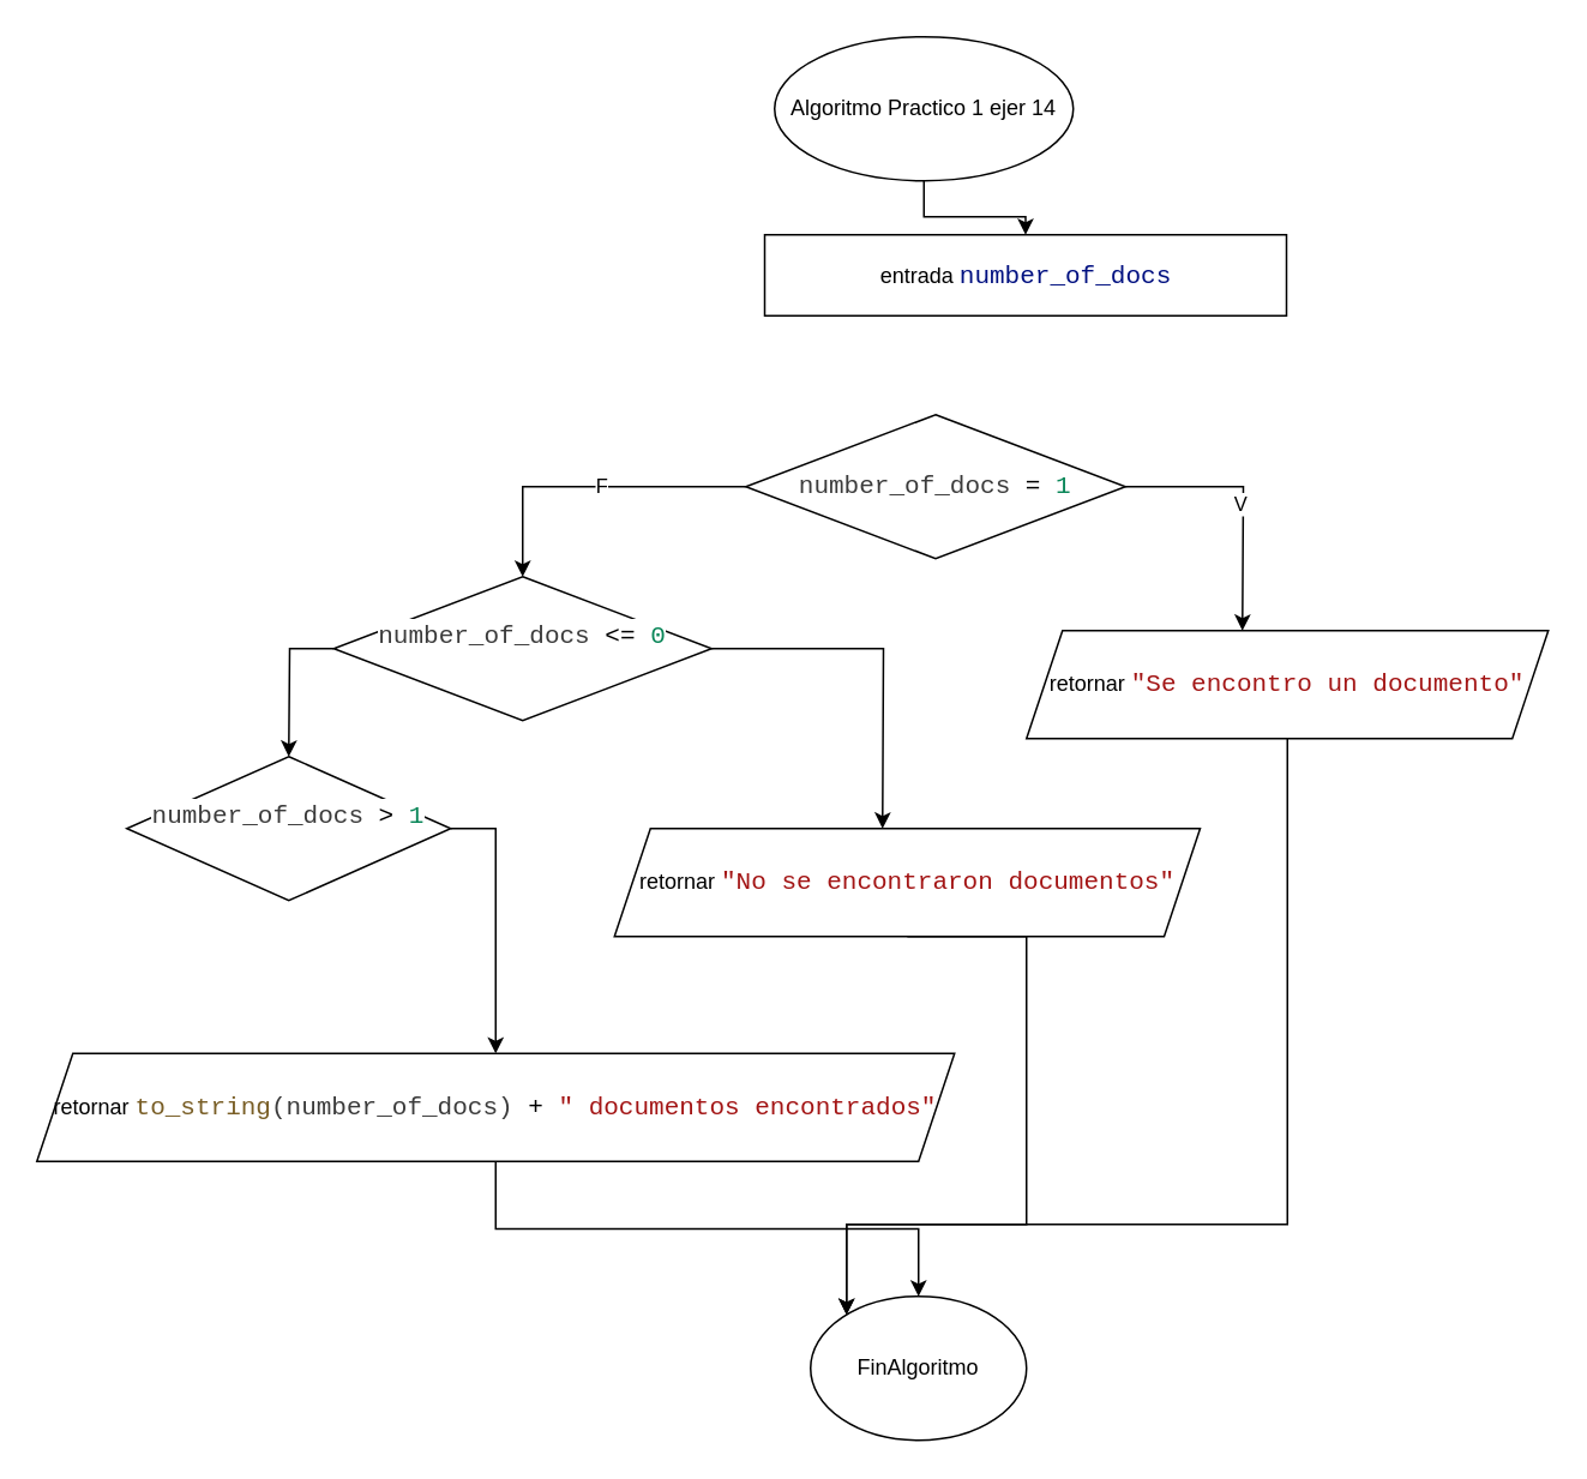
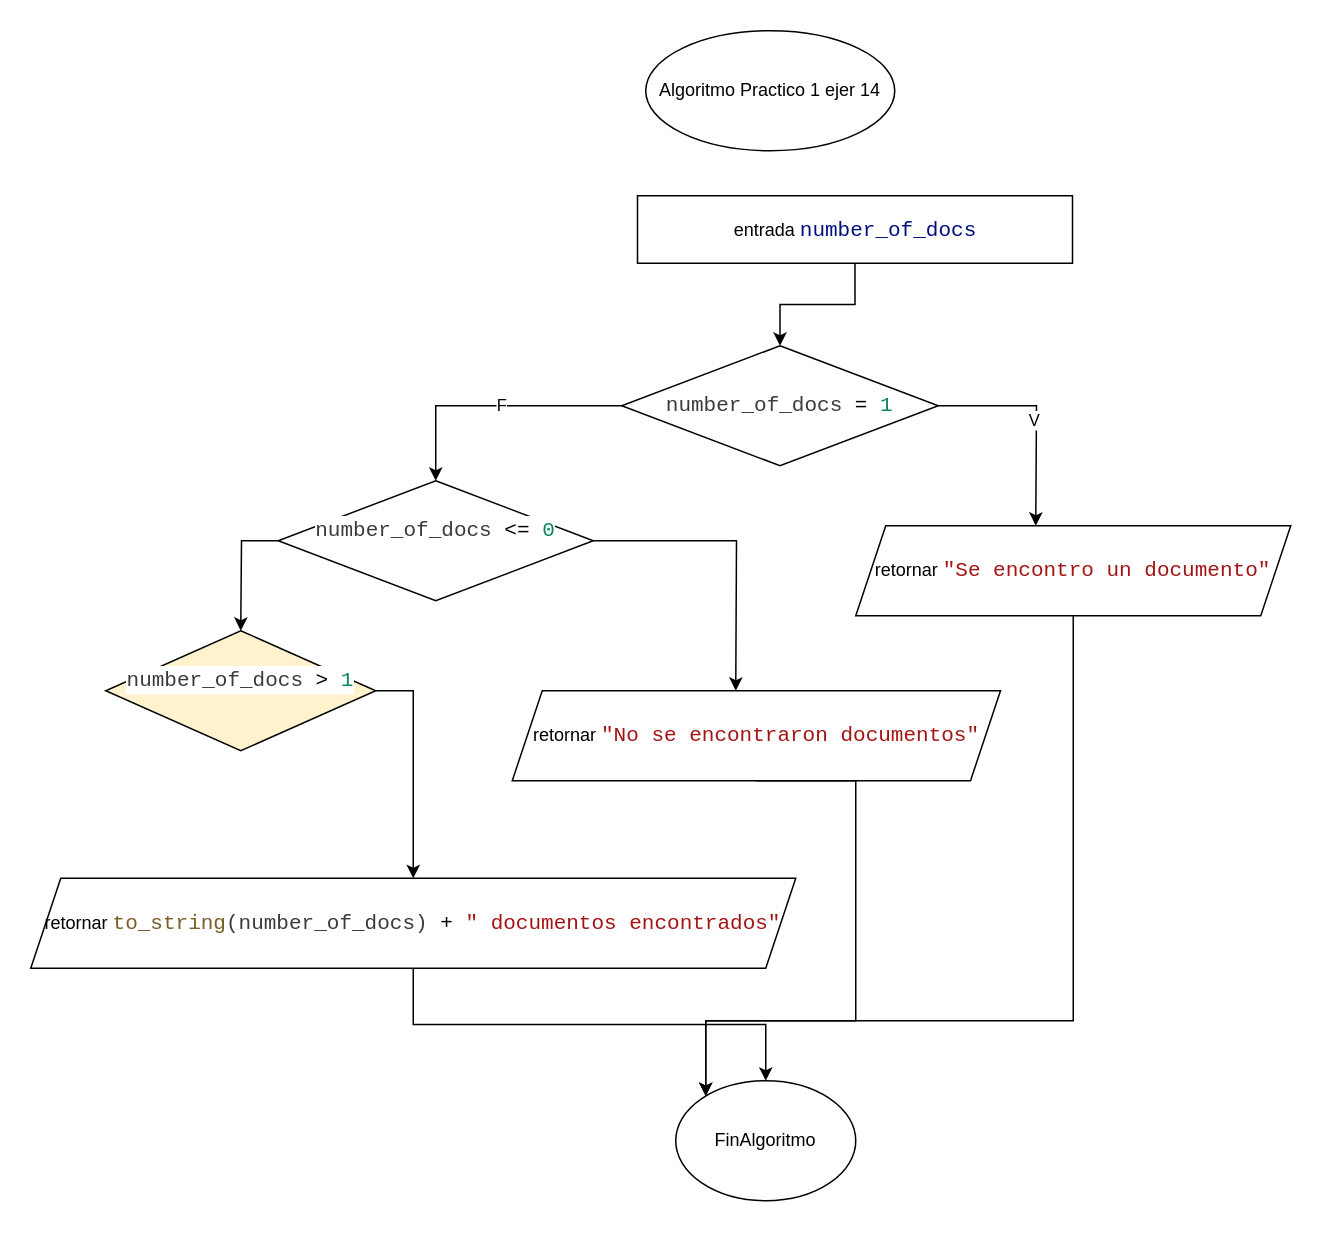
  <mxCell id="0" />
  <mxCell id="1" parent="0" />
- <mxCell id="2" style="edgeStyle=orthogonalEdgeStyle;rounded=0;orthogonalLoop=1;jettySize=auto;html=1;exitX=0.5;exitY=1;exitDx=0;exitDy=0;entryX=0.5;entryY=0;entryDx=0;entryDy=0;" edge="1" parent="1" source="3" target="5"><mxGeometry relative="1" as="geometry" /></mxCell>
  <mxCell id="3" value="Algoritmo Practico 1 ejer 14" style="ellipse;whiteSpace=wrap;html=1;" vertex="1" parent="1"><mxGeometry x="430" y="20" width="166" height="80" as="geometry" /></mxCell>
+ <mxCell id="4" style="edgeStyle=orthogonalEdgeStyle;rounded=0;orthogonalLoop=1;jettySize=auto;html=1;exitX=0.5;exitY=1;exitDx=0;exitDy=0;entryX=0.5;entryY=0;entryDx=0;entryDy=0;" edge="1" parent="1" source="5" target="10"><mxGeometry relative="1" as="geometry" /></mxCell>
  <mxCell id="5" value="entrada&amp;nbsp;&lt;span style=&quot;color: rgb(0, 16, 128); background-color: rgb(255, 255, 255); font-family: Consolas, &amp;quot;Courier New&amp;quot;, monospace; font-size: 14px; white-space: pre;&quot;&gt;number_of_docs&lt;/span&gt;" style="rounded=0;whiteSpace=wrap;html=1;" vertex="1" parent="1"><mxGeometry x="424.5" y="130" width="290" height="45" as="geometry" /></mxCell>
  <mxCell id="6" style="edgeStyle=orthogonalEdgeStyle;rounded=0;orthogonalLoop=1;jettySize=auto;html=1;exitX=1;exitY=0.5;exitDx=0;exitDy=0;" edge="1" parent="1" source="10"><mxGeometry relative="1" as="geometry"><mxPoint x="690" y="350" as="targetPoint" /></mxGeometry></mxCell>
  <mxCell id="7" value="V" style="edgeLabel;html=1;align=center;verticalAlign=middle;resizable=0;points=[];" vertex="1" connectable="0" parent="6"><mxGeometry x="0.026" y="-2" relative="1" as="geometry"><mxPoint as="offset" /></mxGeometry></mxCell>
  <mxCell id="8" style="edgeStyle=orthogonalEdgeStyle;rounded=0;orthogonalLoop=1;jettySize=auto;html=1;exitX=0;exitY=0.5;exitDx=0;exitDy=0;" edge="1" parent="1" source="10" target="15"><mxGeometry relative="1" as="geometry"><mxPoint x="330" y="350" as="targetPoint" /></mxGeometry></mxCell>
  <mxCell id="9" value="F" style="edgeLabel;html=1;align=center;verticalAlign=middle;resizable=0;points=[];" vertex="1" connectable="0" parent="8"><mxGeometry x="-0.072" y="-1" relative="1" as="geometry"><mxPoint as="offset" /></mxGeometry></mxCell>
  <mxCell id="10" value="&lt;br&gt;&lt;div style=&quot;color: #3b3b3b;background-color: #ffffff;font-family: Consolas, 'Courier New', monospace;font-weight: normal;font-size: 14px;line-height: 19px;white-space: pre;&quot;&gt;&lt;div&gt;&lt;span style=&quot;color: #3b3b3b;&quot;&gt;number_of_docs &lt;/span&gt;&lt;span style=&quot;color: #000000;&quot;&gt;=&lt;/span&gt;&lt;span style=&quot;color: #3b3b3b;&quot;&gt; &lt;/span&gt;&lt;span style=&quot;color: #098658;&quot;&gt;1&lt;/span&gt;&lt;/div&gt;&lt;/div&gt;&lt;div&gt;&lt;br/&gt;&lt;/div&gt;" style="rhombus;whiteSpace=wrap;html=1;" vertex="1" parent="1"><mxGeometry x="414" y="230" width="211" height="80" as="geometry" /></mxCell>
  <mxCell id="11" style="edgeStyle=orthogonalEdgeStyle;rounded=0;orthogonalLoop=1;jettySize=auto;html=1;exitX=0.5;exitY=1;exitDx=0;exitDy=0;" edge="1" parent="1" source="12" target="22"><mxGeometry relative="1" as="geometry"><Array as="points"><mxPoint x="715" y="680" /><mxPoint x="470" y="680" /></Array></mxGeometry></mxCell>
  <mxCell id="12" value="retornar&amp;nbsp;&lt;span style=&quot;color: rgb(163, 21, 21); background-color: rgb(255, 255, 255); font-family: Consolas, &amp;quot;Courier New&amp;quot;, monospace; font-size: 14px; white-space: pre;&quot;&gt;&quot;Se encontro un documento&quot;&lt;/span&gt;" style="shape=parallelogram;perimeter=parallelogramPerimeter;whiteSpace=wrap;html=1;fixedSize=1;" vertex="1" parent="1"><mxGeometry x="570" y="350" width="290" height="60" as="geometry" /></mxCell>
  <mxCell id="13" style="edgeStyle=orthogonalEdgeStyle;rounded=0;orthogonalLoop=1;jettySize=auto;html=1;exitX=1;exitY=0.5;exitDx=0;exitDy=0;" edge="1" parent="1" source="15"><mxGeometry relative="1" as="geometry"><mxPoint x="490" y="460" as="targetPoint" /></mxGeometry></mxCell>
  <mxCell id="14" style="edgeStyle=orthogonalEdgeStyle;rounded=0;orthogonalLoop=1;jettySize=auto;html=1;exitX=0;exitY=0.5;exitDx=0;exitDy=0;" edge="1" parent="1" source="15"><mxGeometry relative="1" as="geometry"><mxPoint x="160" y="420" as="targetPoint" /></mxGeometry></mxCell>
  <mxCell id="15" value="&#10;&lt;div style=&quot;color: #3b3b3b;background-color: #ffffff;font-family: Consolas, 'Courier New', monospace;font-weight: normal;font-size: 14px;line-height: 19px;white-space: pre;&quot;&gt;&lt;div&gt;&lt;span style=&quot;color: #3b3b3b;&quot;&gt;number_of_docs &lt;/span&gt;&lt;span style=&quot;color: #000000;&quot;&gt;&amp;lt;=&lt;/span&gt;&lt;span style=&quot;color: #3b3b3b;&quot;&gt; &lt;/span&gt;&lt;span style=&quot;color: #098658;&quot;&gt;0&lt;/span&gt;&lt;/div&gt;&lt;/div&gt;&#10;&#10;" style="rhombus;whiteSpace=wrap;html=1;" vertex="1" parent="1"><mxGeometry x="185" y="320" width="210" height="80" as="geometry" /></mxCell>
  <mxCell id="16" style="edgeStyle=orthogonalEdgeStyle;rounded=0;orthogonalLoop=1;jettySize=auto;html=1;exitX=0.5;exitY=1;exitDx=0;exitDy=0;" edge="1" parent="1" source="17" target="22"><mxGeometry relative="1" as="geometry"><Array as="points"><mxPoint x="570" y="520" /><mxPoint x="570" y="680" /><mxPoint x="470" y="680" /></Array></mxGeometry></mxCell>
  <mxCell id="17" value="retornar&amp;nbsp;&lt;span style=&quot;color: rgb(163, 21, 21); background-color: rgb(255, 255, 255); font-family: Consolas, &amp;quot;Courier New&amp;quot;, monospace; font-size: 14px; white-space: pre;&quot;&gt;&quot;No se encontraron documentos&quot;&lt;/span&gt;" style="shape=parallelogram;perimeter=parallelogramPerimeter;whiteSpace=wrap;html=1;fixedSize=1;" vertex="1" parent="1"><mxGeometry x="341" y="460" width="325.5" height="60" as="geometry" /></mxCell>
  <mxCell id="18" style="edgeStyle=orthogonalEdgeStyle;rounded=0;orthogonalLoop=1;jettySize=auto;html=1;exitX=1;exitY=0.5;exitDx=0;exitDy=0;" edge="1" parent="1" source="19" target="21"><mxGeometry relative="1" as="geometry"><mxPoint x="290" y="560" as="targetPoint" /></mxGeometry></mxCell>
- <mxCell id="19" value="&#10;&lt;div style=&quot;color: #3b3b3b;background-color: #ffffff;font-family: Consolas, 'Courier New', monospace;font-weight: normal;font-size: 14px;line-height: 19px;white-space: pre;&quot;&gt;&lt;div&gt;&lt;span style=&quot;color: #3b3b3b;&quot;&gt;number_of_docs &lt;/span&gt;&lt;span style=&quot;color: #000000;&quot;&gt;&amp;gt;&lt;/span&gt;&lt;span style=&quot;color: #3b3b3b;&quot;&gt; &lt;/span&gt;&lt;span style=&quot;color: #098658;&quot;&gt;1&lt;/span&gt;&lt;/div&gt;&lt;/div&gt;&#10;&#10;" style="rhombus;whiteSpace=wrap;html=1;" vertex="1" parent="1"><mxGeometry x="70" y="420" width="180" height="80" as="geometry" /></mxCell>
+ <mxCell id="19" value="&#10;&lt;div style=&quot;color: #3b3b3b;background-color: #ffffff;font-family: Consolas, 'Courier New', monospace;font-weight: normal;font-size: 14px;line-height: 19px;white-space: pre;&quot;&gt;&lt;div&gt;&lt;span style=&quot;color: #3b3b3b;&quot;&gt;number_of_docs &lt;/span&gt;&lt;span style=&quot;color: #000000;&quot;&gt;&amp;gt;&lt;/span&gt;&lt;span style=&quot;color: #3b3b3b;&quot;&gt; &lt;/span&gt;&lt;span style=&quot;color: #098658;&quot;&gt;1&lt;/span&gt;&lt;/div&gt;&lt;/div&gt;&#10;&#10;" style="rhombus;whiteSpace=wrap;html=1;fillColor=#fff2cc;" vertex="1" parent="1"><mxGeometry x="70" y="420" width="180" height="80" as="geometry" /></mxCell>
  <mxCell id="20" style="edgeStyle=orthogonalEdgeStyle;rounded=0;orthogonalLoop=1;jettySize=auto;html=1;exitX=0.5;exitY=1;exitDx=0;exitDy=0;" edge="1" parent="1" source="21" target="22"><mxGeometry relative="1" as="geometry" /></mxCell>
  <mxCell id="21" value="retornar&amp;nbsp;&lt;span style=&quot;font-family: Consolas, &amp;quot;Courier New&amp;quot;, monospace; font-size: 14px; white-space: pre; color: rgb(121, 94, 38);&quot;&gt;to_string&lt;/span&gt;&lt;span style=&quot;background-color: rgb(255, 255, 255); color: rgb(59, 59, 59); font-family: Consolas, &amp;quot;Courier New&amp;quot;, monospace; font-size: 14px; white-space: pre;&quot;&gt;(number_of_docs) &lt;/span&gt;&lt;span style=&quot;font-family: Consolas, &amp;quot;Courier New&amp;quot;, monospace; font-size: 14px; white-space: pre;&quot;&gt;+&lt;/span&gt;&lt;span style=&quot;background-color: rgb(255, 255, 255); color: rgb(59, 59, 59); font-family: Consolas, &amp;quot;Courier New&amp;quot;, monospace; font-size: 14px; white-space: pre;&quot;&gt; &lt;/span&gt;&lt;span style=&quot;font-family: Consolas, &amp;quot;Courier New&amp;quot;, monospace; font-size: 14px; white-space: pre; color: rgb(163, 21, 21);&quot;&gt;&quot; documentos encontrados&quot;&lt;/span&gt;" style="shape=parallelogram;perimeter=parallelogramPerimeter;whiteSpace=wrap;html=1;fixedSize=1;" vertex="1" parent="1"><mxGeometry x="20" y="585" width="510" height="60" as="geometry" /></mxCell>
  <mxCell id="22" value="FinAlgoritmo" style="ellipse;whiteSpace=wrap;html=1;" vertex="1" parent="1"><mxGeometry x="450" y="720" width="120" height="80" as="geometry" /></mxCell>
